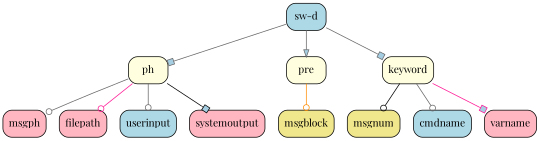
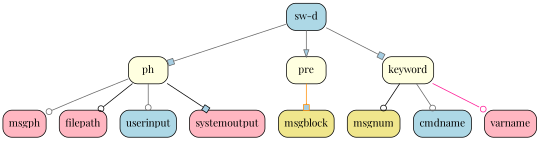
  strict digraph {
    fontname="Playfair Display"
    node [fillcolor=lightpink fontname="Playfair Display" shape=Mrecord style=filled]
    edge [arrowhead=odot color=gray40 fillcolor="#a6cee3" fontname="Playfair Display"]
    n1 [fillcolor=lightblue label="sw-d"]
    n2 [fillcolor=lightyellow label=ph]
    n3 [fillcolor=lightyellow label=pre]
    n4 [fillcolor=lightyellow label=keyword]
    n5 [label=msgph]
    n6 [label=filepath]
    n7 [fillcolor=lightblue label=userinput]
    n8 [label=systemoutput]
    n9 [fillcolor=khaki label=msgblock]
    n10 [fillcolor=khaki label=msgnum]
    n11 [fillcolor=lightblue label=cmdname]
    n12 [label=varname]
    n1 -> n2 [arrowhead=box]
    n1 -> n3 [arrowhead=normal]
    n1 -> n4 [arrowhead=box]
    n2 -> n5
-   n2 -> n6 [color=deeppink]
+   n2 -> n6 [color=black]
    n2 -> n7
    n2 -> n8 [arrowhead=box color=black]
-   n3 -> n9 [color=darkorange]
+   n3 -> n9 [arrowhead=box color=darkorange]
    n4 -> n10 [color=black]
    n4 -> n11
-   n4 -> n12 [arrowhead=box color=deeppink]
+   n4 -> n12 [color=deeppink]
  }
